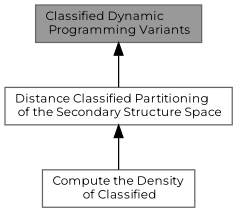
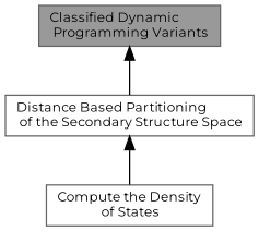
  digraph {
    fontname=Montserrat
    rankdir=TB
    node [color=grey40 fillcolor=white fontname=Montserrat fontsize=10 shape=box style=filled]
    edge [dir=back fontname=Montserrat fontsize=10 labelfontname=Helvetica labelfontsize=10 shape=plaintext style=solid]
    n1 [color=gray40 fillcolor=grey60 fontcolor=black height=0.2 label="Classified Dynamic\l Programming Variants" width=0.4]
-   n2 [height=0.2 label="Distance Classified Partitioning\l of the Secondary Structure Space" width=0.4]
-   n3 [height=0.2 label="Compute the Density\l of Classified" width=0.4]
+   n2 [height=0.2 label="Distance Based Partitioning\l of the Secondary Structure Space" width=0.4]
+   n3 [height=0.2 label="Compute the Density\l of States" width=0.4]
    n1 -> n2
    n2 -> n3
  }
